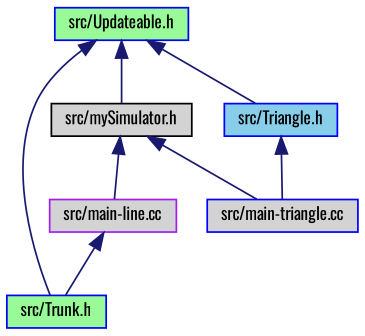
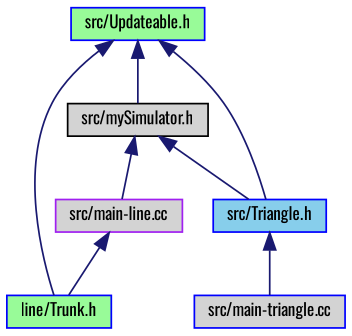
  digraph {
    fontname=Oswald
    node [color=blue fillcolor=lightgrey fontname=Oswald fontsize=10 shape=record style=filled]
    edge [color=midnightblue dir=back fontname=Oswald fontsize=10 labelfontname=Helvetica labelfontsize=10 style=solid]
    n1 [fillcolor=palegreen fontcolor=black height=0.2 label="src/Updateable.h" width=0.4]
-   n2 [fillcolor=palegreen height=0.2 label="src/Trunk.h" width=0.4]
+   n2 [fillcolor=palegreen height=0.2 label="line/Trunk.h" width=0.4]
    n3 [color=black height=0.2 label="src/mySimulator.h" width=0.4]
    n4 [fillcolor=skyblue height=0.2 label="src/Triangle.h" width=0.4]
    n5 [color=purple height=0.2 label="src/main-line.cc" width=0.4]
    n6 [height=0.2 label="src/main-triangle.cc" width=0.4]
    n1 -> n2
    n1 -> n3
    n1 -> n4
    n3 -> n5
-   n3 -> n6
+   n3 -> n4
    n4 -> n6
    n5 -> n2
  }
